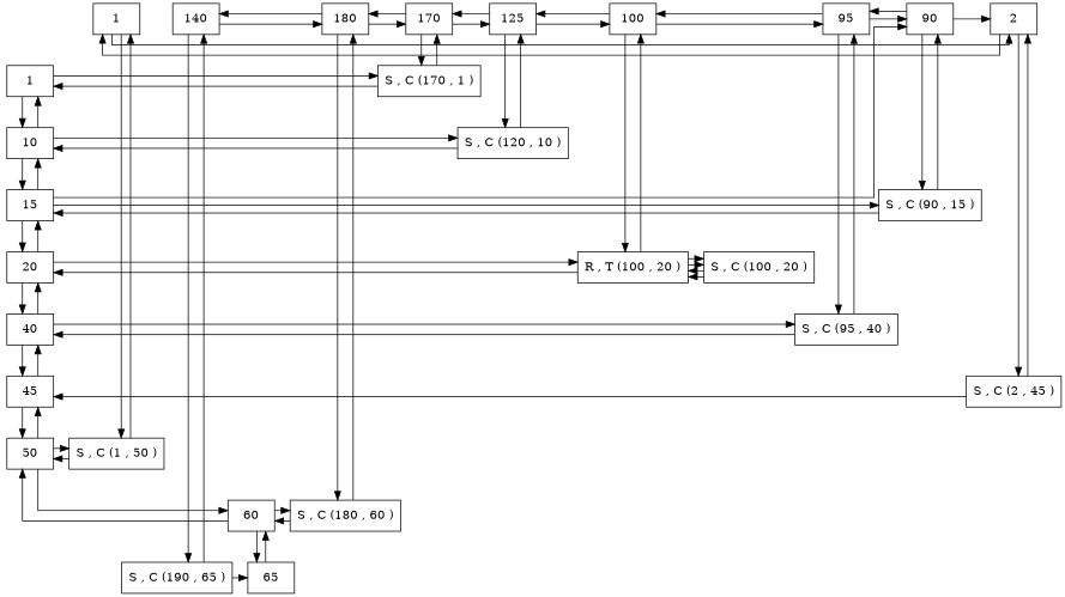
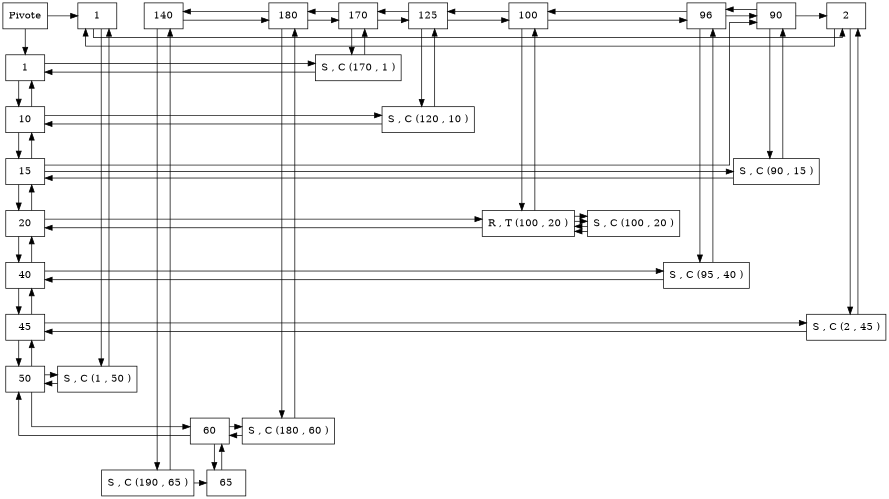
  digraph {
    splines=ortho
    node [group=0 shape=box]
+   n1 [label=Pivote]
    n2 [group=1 label=1]
    n3 [group=2 label=2]
    n4 [group=3 label=90]
-   n5 [group=4 label=95]
+   n5 [group=4 label=96]
    n6 [group=5 label=100]
    n7 [group=6 label=125]
    n8 [group=7 label=170]
    n9 [group=8 label=180]
    n10 [group=9 label=140]
    n11 [label=1]
    n12 [group=7 label="S , C (170 , 1 )"]
    n13 [label=10]
    n14 [group=6 label="S , C (120 , 10 )"]
    n15 [label=15]
    n16 [group=3 label="S , C (90 , 15 )"]
    n17 [label=20]
    n18 [group=5 label="R , T (100 , 20 )"]
    n19 [group=5 label="S , C (100 , 20 )"]
    n20 [label=40]
    n21 [group=4 label="S , C (95 , 40 )"]
    n22 [label=45]
    n23 [group=2 label="S , C (2 , 45 )"]
    n24 [label=50]
    n25 [group=1 label="S , C (1 , 50 )"]
    n26 [label=60]
    n27 [group=8 label="S , C (180 , 60 )"]
    n28 [label=65]
    n29 [group=9 label="S , C (190 , 65 )"]
    subgraph sub_1 {
      rank=same
+     n1
      n2
      n3
      n4
      n5
      n6
      n7
      n8
      n9
      n10
    }
    subgraph sub_2 {
      rank=same
      n11
      n12
    }
    subgraph sub_3 {
      rank=same
      n13
      n14
    }
    subgraph sub_4 {
      rank=same
      n15
      n16
    }
    subgraph sub_5 {
      rank=same
      n17
      n18
      n19
    }
    subgraph sub_6 {
      rank=same
      n20
      n21
    }
    subgraph sub_7 {
      rank=same
      n22
      n23
    }
    subgraph sub_8 {
      rank=same
      n24
      n25
    }
    subgraph sub_9 {
      rank=same
      n26
      n27
    }
    subgraph sub_10 {
      rank=same
      n28
      n29
    }
+   n1 -> n2
+   n1 -> n11
    n2 -> n3
    n2 -> n25
    n3 -> n2
    n3 -> n23
    n4 -> n3
    n4 -> n5
    n4 -> n16
    n5 -> n4
    n5 -> n6
    n5 -> n21
    n6 -> n5
    n6 -> n7
    n6 -> n18
    n7 -> n6
    n7 -> n8
    n7 -> n14
    n8 -> n7
    n8 -> n9
    n8 -> n12
    n9 -> n8
    n9 -> n10
    n9 -> n27
    n10 -> n9
    n10 -> n29
    n11 -> n12
    n11 -> n13
    n12 -> n8
    n12 -> n11
    n13 -> n11
    n13 -> n14
    n13 -> n15
    n14 -> n7
    n14 -> n13
    n15 -> n4
    n15 -> n13
    n15 -> n16
    n15 -> n17
    n16 -> n4
    n16 -> n15
    n17 -> n15
    n17 -> n18
    n17 -> n20
    n18 -> n6
    n18 -> n17
    n18 -> n19
    n18 -> n19
    n19 -> n18
    n19 -> n18
    n20 -> n17
    n20 -> n21
    n20 -> n22
    n21 -> n5
    n21 -> n20
    n22 -> n20
+   n22 -> n23
    n22 -> n24
    n23 -> n3
    n23 -> n22
    n24 -> n22
    n24 -> n25
    n24 -> n26
    n25 -> n2
    n25 -> n24
    n26 -> n24
    n26 -> n27
    n26 -> n28
    n27 -> n9
    n27 -> n26
    n28 -> n26
    n29 -> n10
    n29 -> n28
  }
